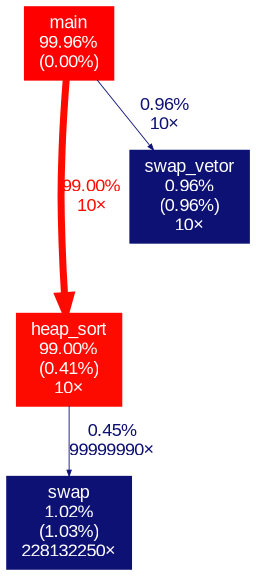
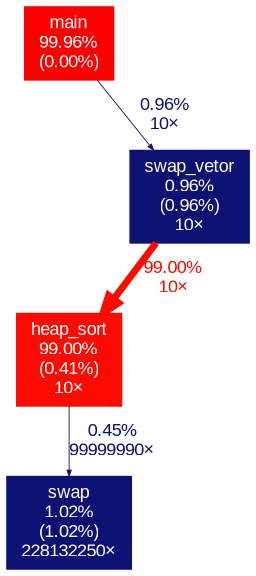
  digraph {
    fontname=Arial
    nodesep=0.125
    ranksep=0.25
    node [color="#0d1174" fontcolor="#ffffff" fontname=Arial fontsize=10.00 shape=box style=filled]
    edge [arrowsize=0.35 fontname=Arial fontsize=10.00 labeldistance=0.50 penwidth=0.50]
    n1 [color="#ff0000" height=0 label="main\n99.96%\n(0.00%)" width=0]
    n2 [color="#fd0a00" height=0 label="heap_sort\n99.00%\n(0.41%)\n10×" width=0]
    n3 [height=0 label="swap_vetor\n0.96%\n(0.96%)\n10×" width=0]
-   n4 [height=0 label="swap\n1.02%\n(1.03%)\n228132250×" width=0]
-   n1 -> n2 [arrowsize=0.99 color="#fd0a00" fontcolor="#fd0a00" label="99.00%\n10×" labeldistance=3.96 penwidth=3.96]
+   n4 [height=0 label="swap\n1.02%\n(1.02%)\n228132250×" width=0]
+   n3 -> n2 [arrowsize=0.99 color="#fd0a00" fontcolor="#fd0a00" label="99.00%\n10×" labeldistance=3.96 penwidth=3.96]
    n1 -> n3 [color="#0d1174" fontcolor="#0d1174" label="0.96%\n10×"]
    n2 -> n4 [color="#0d0f73" fontcolor="#0d0f73" label="0.45%\n99999990×"]
  }
